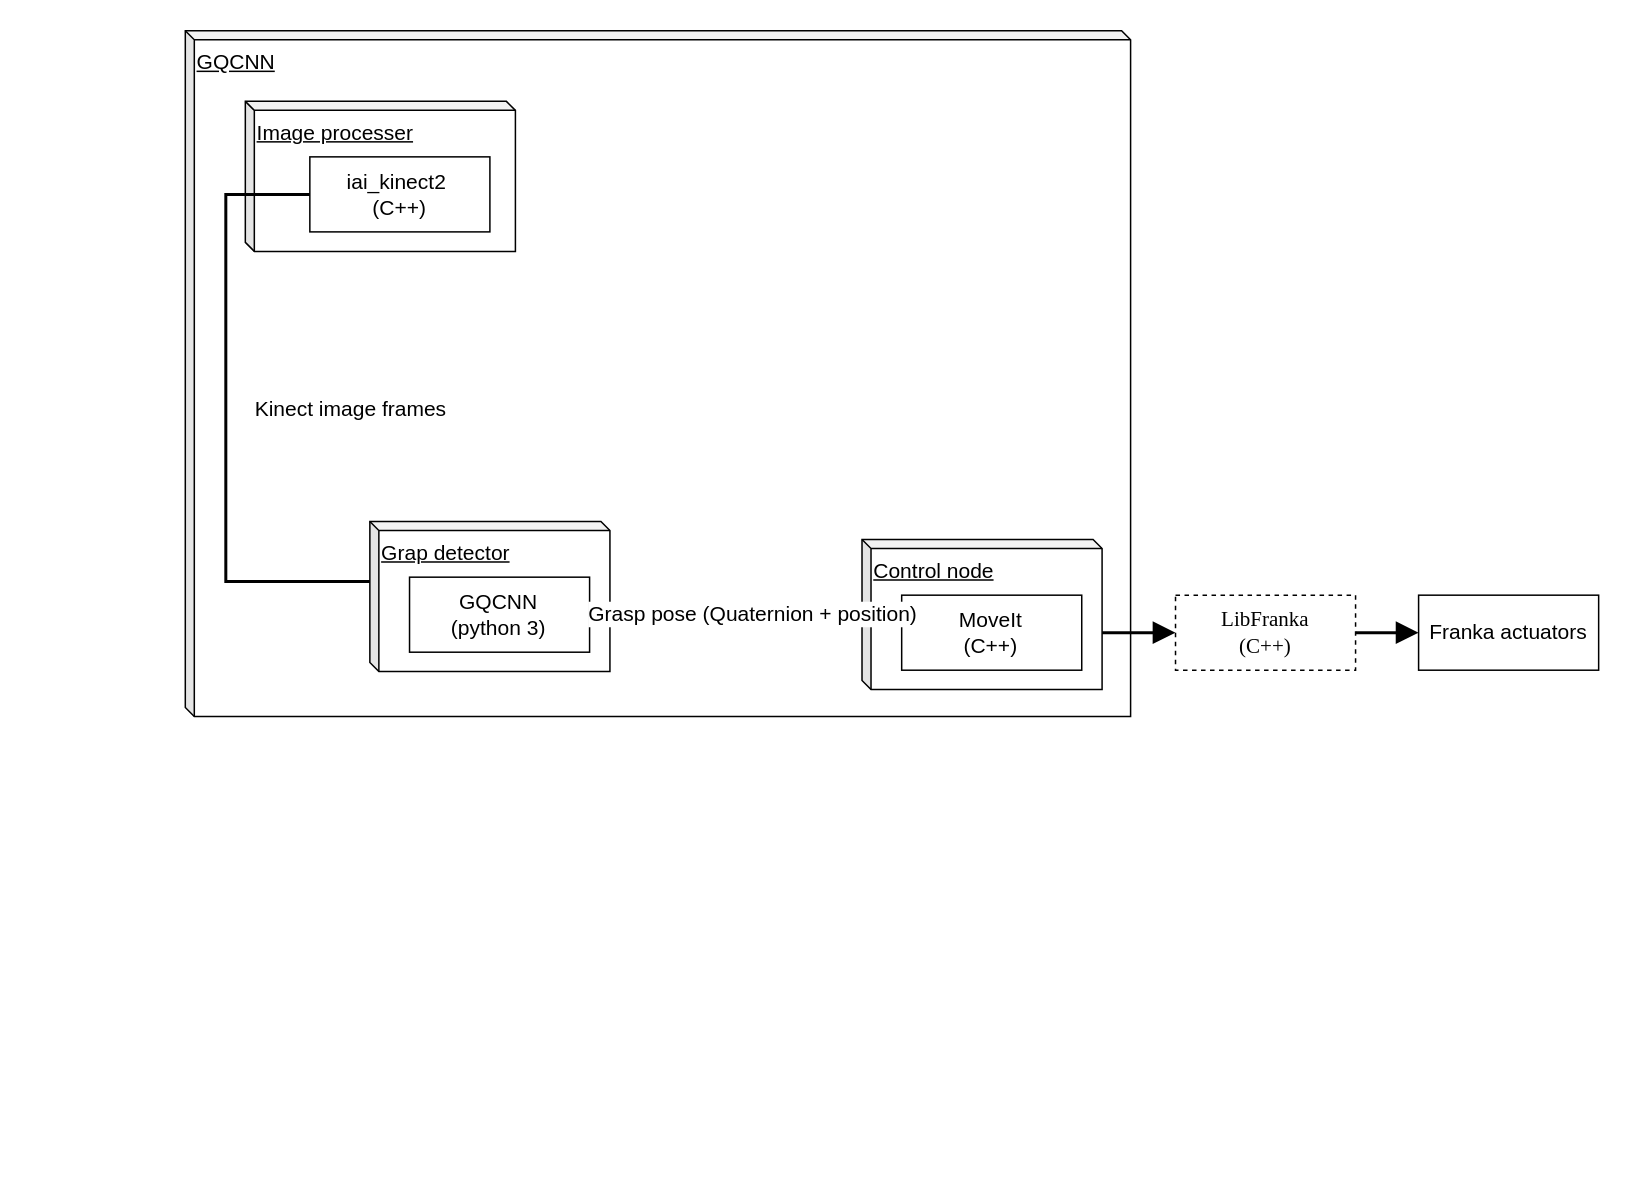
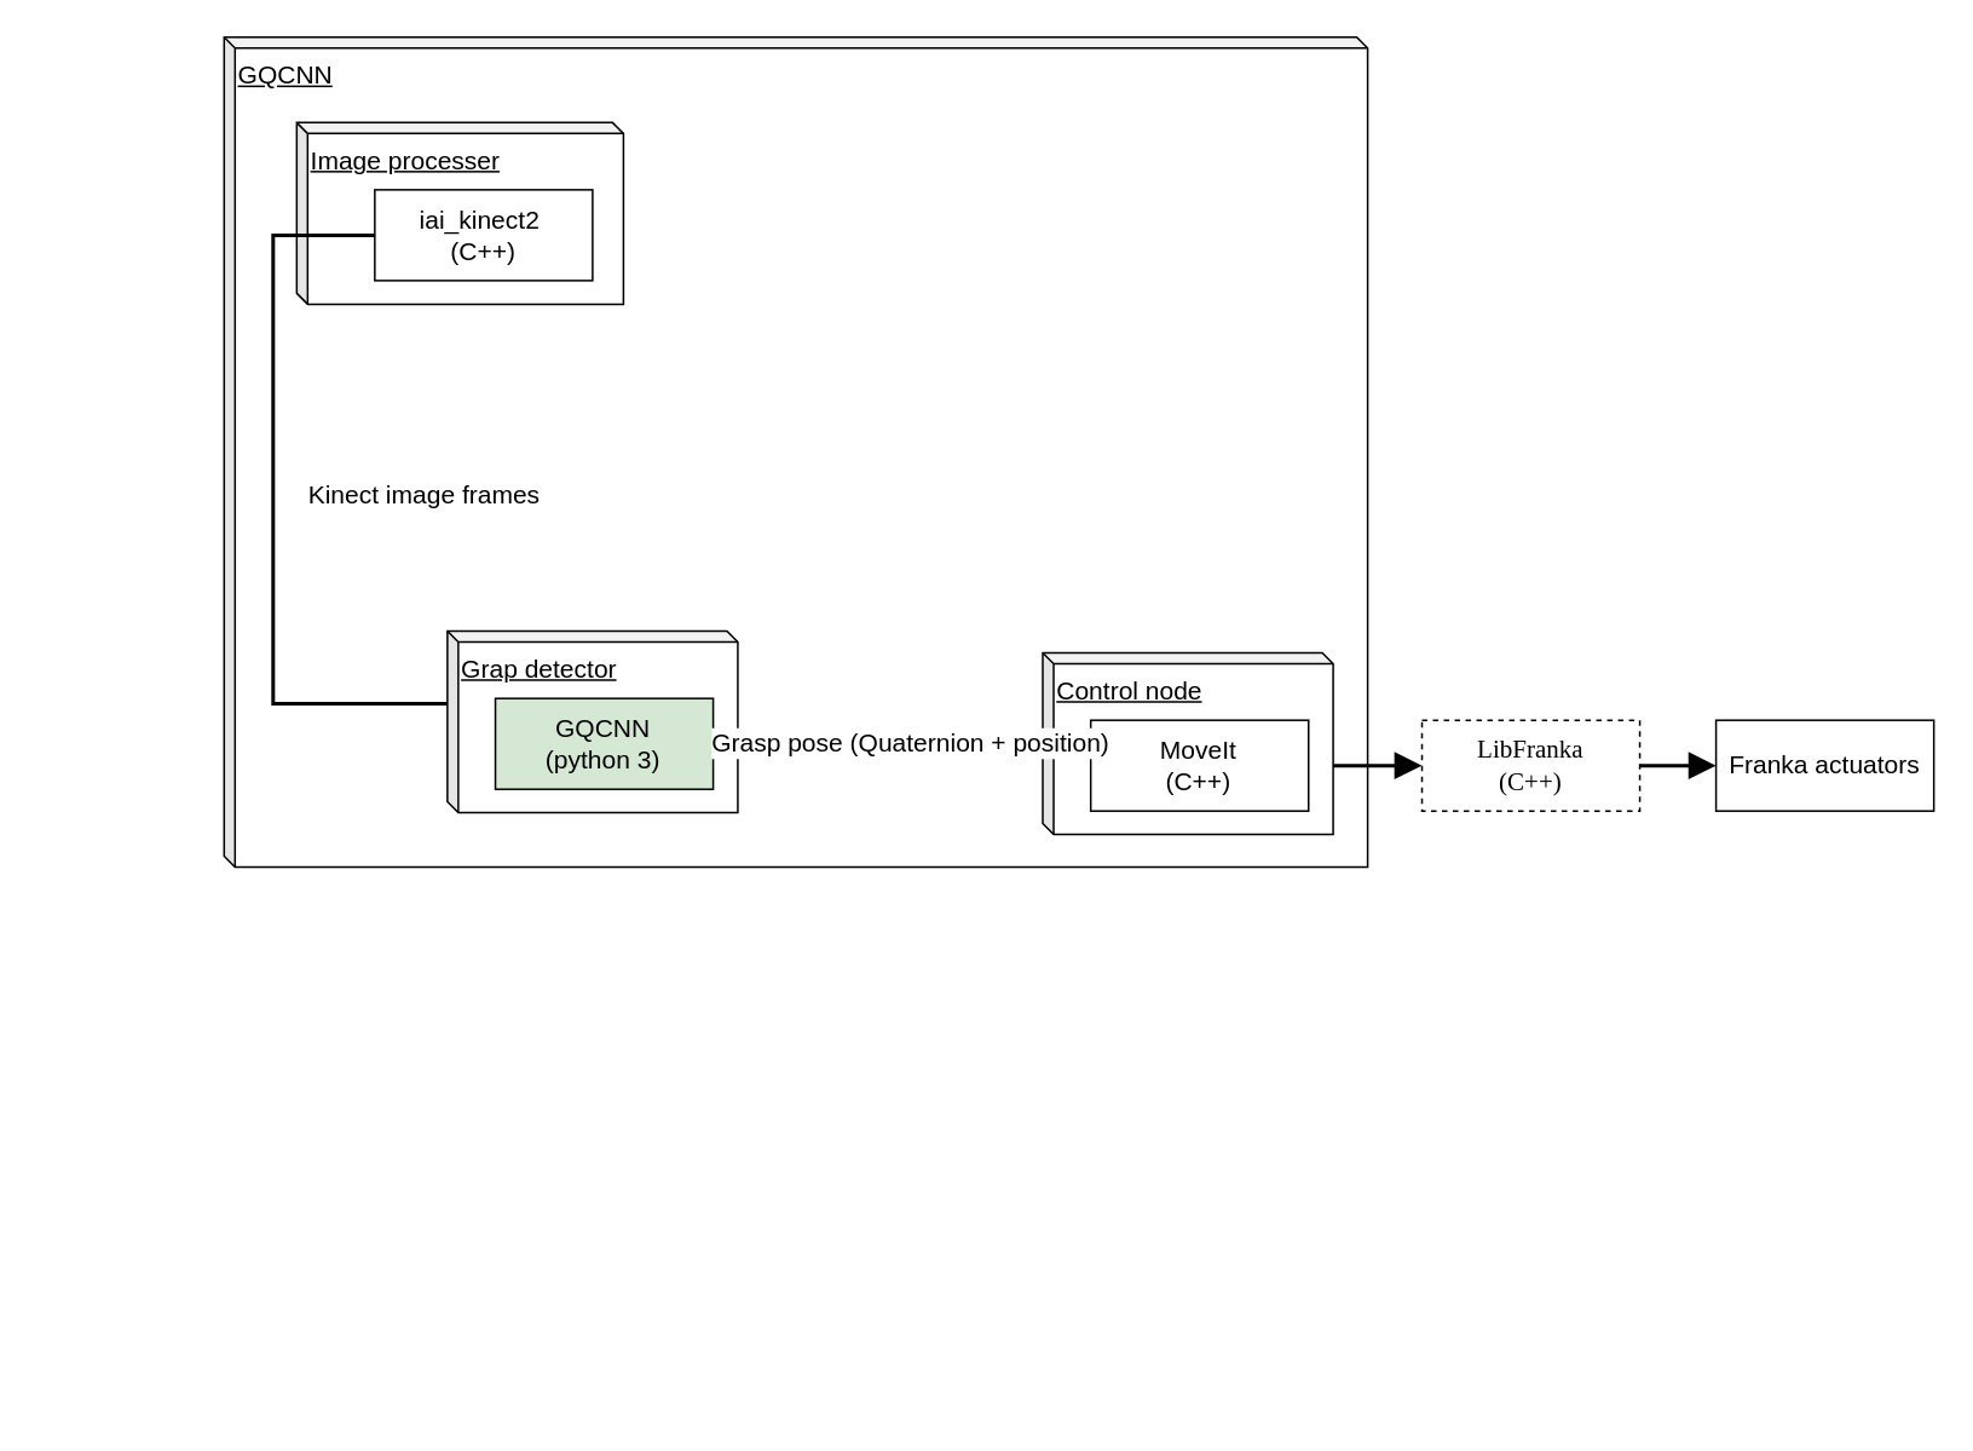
  <mxCell id="0" />
  <mxCell id="1" parent="0" />
  <mxCell id="2" value="" style="group;fontSize=14;" parent="1" vertex="1" connectable="0"><mxGeometry x="353" y="187" width="400" height="290" as="geometry" /></mxCell>
  <mxCell id="3" value="" style="group;fontSize=14;" parent="2" vertex="1" connectable="0"><mxGeometry width="400" height="290" as="geometry" /></mxCell>
  <mxCell id="4" value="&lt;u style=&quot;font-size: 14px;&quot;&gt;GQCNN&lt;br style=&quot;font-size: 14px;&quot;&gt;&lt;br style=&quot;font-size: 14px;&quot;&gt;&lt;/u&gt;" style="shape=cube;whiteSpace=wrap;html=1;boundedLbl=1;backgroundOutline=1;darkOpacity=0.05;darkOpacity2=0.1;labelBackgroundColor=none;size=6;align=left;verticalAlign=top;fontSize=14;" parent="3" vertex="1"><mxGeometry x="-230" y="-167" width="630" height="457" as="geometry" /></mxCell>
  <mxCell id="5" value="" style="group;fontSize=14;" parent="3" vertex="1" connectable="0"><mxGeometry x="-190" y="-120" width="180" height="100" as="geometry" /></mxCell>
  <mxCell id="6" value="&lt;u style=&quot;font-size: 14px;&quot;&gt;Image processer&lt;br style=&quot;font-size: 14px;&quot;&gt;&lt;/u&gt;" style="shape=cube;whiteSpace=wrap;html=1;boundedLbl=1;backgroundOutline=1;darkOpacity=0.05;darkOpacity2=0.1;labelBackgroundColor=none;size=6;align=left;verticalAlign=top;fontSize=14;" parent="5" vertex="1"><mxGeometry width="180" height="100" as="geometry" /></mxCell>
  <mxCell id="7" value="iai_kinect2&amp;nbsp; &lt;br style=&quot;font-size: 14px;&quot;&gt;(C++)" style="rounded=0;whiteSpace=wrap;html=1;shadow=0;comic=0;aspect=fixed;fontSize=14;" parent="5" vertex="1"><mxGeometry x="43" y="37" width="120" height="50" as="geometry" /></mxCell>
  <mxCell id="8" value="" style="endArrow=block;html=1;endFill=1;edgeStyle=orthogonalEdgeStyle;startArrow=none;startFill=0;rounded=0;fontFamily=Verdana;fontSize=14;labelBackgroundColor=none;endSize=10;startSize=6;strokeWidth=2;entryX=0;entryY=0.5;entryDx=0;entryDy=0;exitX=0;exitY=0.5;exitDx=0;exitDy=0;" parent="3" source="7" target="12" edge="1"><mxGeometry width="50" height="50" relative="1" as="geometry"><mxPoint x="-93" y="-33" as="sourcePoint" /><mxPoint x="-133" y="480" as="targetPoint" /><Array as="points"><mxPoint x="-203" y="-58" /><mxPoint x="-203" y="200" /><mxPoint x="16" y="200" /></Array></mxGeometry></mxCell>
  <mxCell id="9" value="Kinect image frames" style="text;html=1;resizable=0;points=[];align=center;verticalAlign=middle;labelBackgroundColor=#ffffff;fontSize=14;" parent="8" vertex="1" connectable="0"><mxGeometry x="0.222" y="2" relative="1" as="geometry"><mxPoint x="-2" y="-114" as="offset" /></mxGeometry></mxCell>
  <mxCell id="10" value="" style="group;fontSize=14;" parent="3" vertex="1" connectable="0"><mxGeometry x="-107" y="160" width="160" height="100" as="geometry" /></mxCell>
  <mxCell id="11" value="&lt;u&gt;Grap detector&lt;br&gt;&lt;/u&gt;" style="shape=cube;whiteSpace=wrap;html=1;boundedLbl=1;backgroundOutline=1;darkOpacity=0.05;darkOpacity2=0.1;labelBackgroundColor=none;size=6;align=left;verticalAlign=top;fontSize=14;" parent="10" vertex="1"><mxGeometry width="160" height="100" as="geometry" /></mxCell>
- <mxCell id="12" value="GQCNN&lt;br&gt;(python 3)" style="rounded=0;whiteSpace=wrap;html=1;aspect=fixed;fontSize=14;" parent="10" vertex="1"><mxGeometry x="26.438" y="37.115" width="120" height="50" as="geometry" /></mxCell>
+ <mxCell id="12" value="GQCNN&lt;br&gt;(python 3)" style="rounded=0;whiteSpace=wrap;html=1;aspect=fixed;fontSize=14;fillColor=#d5e8d4;" parent="10" vertex="1"><mxGeometry x="26.438" y="37.115" width="120" height="50" as="geometry" /></mxCell>
  <mxCell id="13" value="Diagram" parent="0" />
  <mxCell id="14" value="" style="group;fontSize=14;" parent="13" vertex="1" connectable="0"><mxGeometry x="153" y="227" height="349" as="geometry" /></mxCell>
  <mxCell id="15" value="" style="group;fontSize=14;" parent="13" vertex="1" connectable="0"><mxGeometry x="20" y="467" width="560" height="310" as="geometry" /></mxCell>
  <mxCell id="16" value="" style="edgeStyle=orthogonalEdgeStyle;rounded=0;orthogonalLoop=1;jettySize=auto;html=1;labelBackgroundColor=none;startFill=0;startSize=6;endArrow=block;endFill=1;endSize=10;fontFamily=Verdana;fontSize=14;strokeWidth=2;" parent="13" source="22" target="18" edge="1"><mxGeometry relative="1" as="geometry" /></mxCell>
  <mxCell id="17" value="" style="edgeStyle=orthogonalEdgeStyle;rounded=0;orthogonalLoop=1;jettySize=auto;html=1;labelBackgroundColor=none;startFill=0;startSize=6;endArrow=block;endFill=1;endSize=10;fontFamily=Verdana;fontSize=14;strokeWidth=2;" parent="13" source="18" target="19" edge="1"><mxGeometry relative="1" as="geometry" /></mxCell>
  <mxCell id="18" value="&lt;span style=&quot;font-family: verdana; white-space: nowrap; font-size: 14px;&quot;&gt;LibFranka&lt;/span&gt;&lt;br style=&quot;font-family: verdana; white-space: nowrap; font-size: 14px;&quot;&gt;&lt;span style=&quot;font-family: verdana; white-space: nowrap; font-size: 14px;&quot;&gt;(C++)&lt;/span&gt;" style="rounded=0;whiteSpace=wrap;html=1;aspect=fixed;fontSize=14;dashed=1;" parent="13" vertex="1"><mxGeometry x="782.938" y="396.115" width="120" height="50" as="geometry" /></mxCell>
  <mxCell id="19" value="Franka actuators" style="rounded=0;whiteSpace=wrap;html=1;aspect=fixed;fontSize=14;" parent="13" vertex="1"><mxGeometry x="944.938" y="396.115" width="120" height="50" as="geometry" /></mxCell>
  <mxCell id="20" value="" style="group;fontSize=14;" parent="13" vertex="1" connectable="0"><mxGeometry x="574" y="359" width="160" height="100" as="geometry" /></mxCell>
  <mxCell id="21" value="&lt;u style=&quot;font-size: 14px;&quot;&gt;Control node&lt;/u&gt;" style="shape=cube;whiteSpace=wrap;html=1;boundedLbl=1;backgroundOutline=1;darkOpacity=0.05;darkOpacity2=0.1;labelBackgroundColor=none;size=6;align=left;verticalAlign=top;fontSize=14;" parent="20" vertex="1"><mxGeometry width="160" height="100" as="geometry" /></mxCell>
  <mxCell id="22" value="MoveIt&lt;br style=&quot;font-size: 14px;&quot;&gt;(C++)" style="rounded=0;whiteSpace=wrap;html=1;aspect=fixed;fontSize=14;" parent="20" vertex="1"><mxGeometry x="26.438" y="37.115" width="120" height="50" as="geometry" /></mxCell>
  <mxCell id="23" value="" style="endArrow=block;html=1;edgeStyle=orthogonalEdgeStyle;jumpStyle=none;exitX=1;exitY=0.5;exitDx=0;exitDy=0;rounded=0;fontFamily=Verdana;fontSize=14;labelBackgroundColor=none;endFill=1;endSize=10;startFill=0;startArrow=none;startSize=6;strokeWidth=2;" parent="13" source="12" target="22" edge="1"><mxGeometry width="50" height="50" relative="1" as="geometry"><mxPoint x="390.667" y="652.333" as="sourcePoint" /><mxPoint x="555" y="421" as="targetPoint" /><Array as="points"><mxPoint x="530" y="409" /><mxPoint x="530" y="409" /></Array></mxGeometry></mxCell>
  <mxCell id="24" value="Grasp pose (Quaternion + position)" style="text;html=1;resizable=0;points=[];align=center;verticalAlign=middle;labelBackgroundColor=#ffffff;fontSize=14;" parent="23" vertex="1" connectable="0"><mxGeometry x="0.042" y="1" relative="1" as="geometry"><mxPoint as="offset" /></mxGeometry></mxCell>
